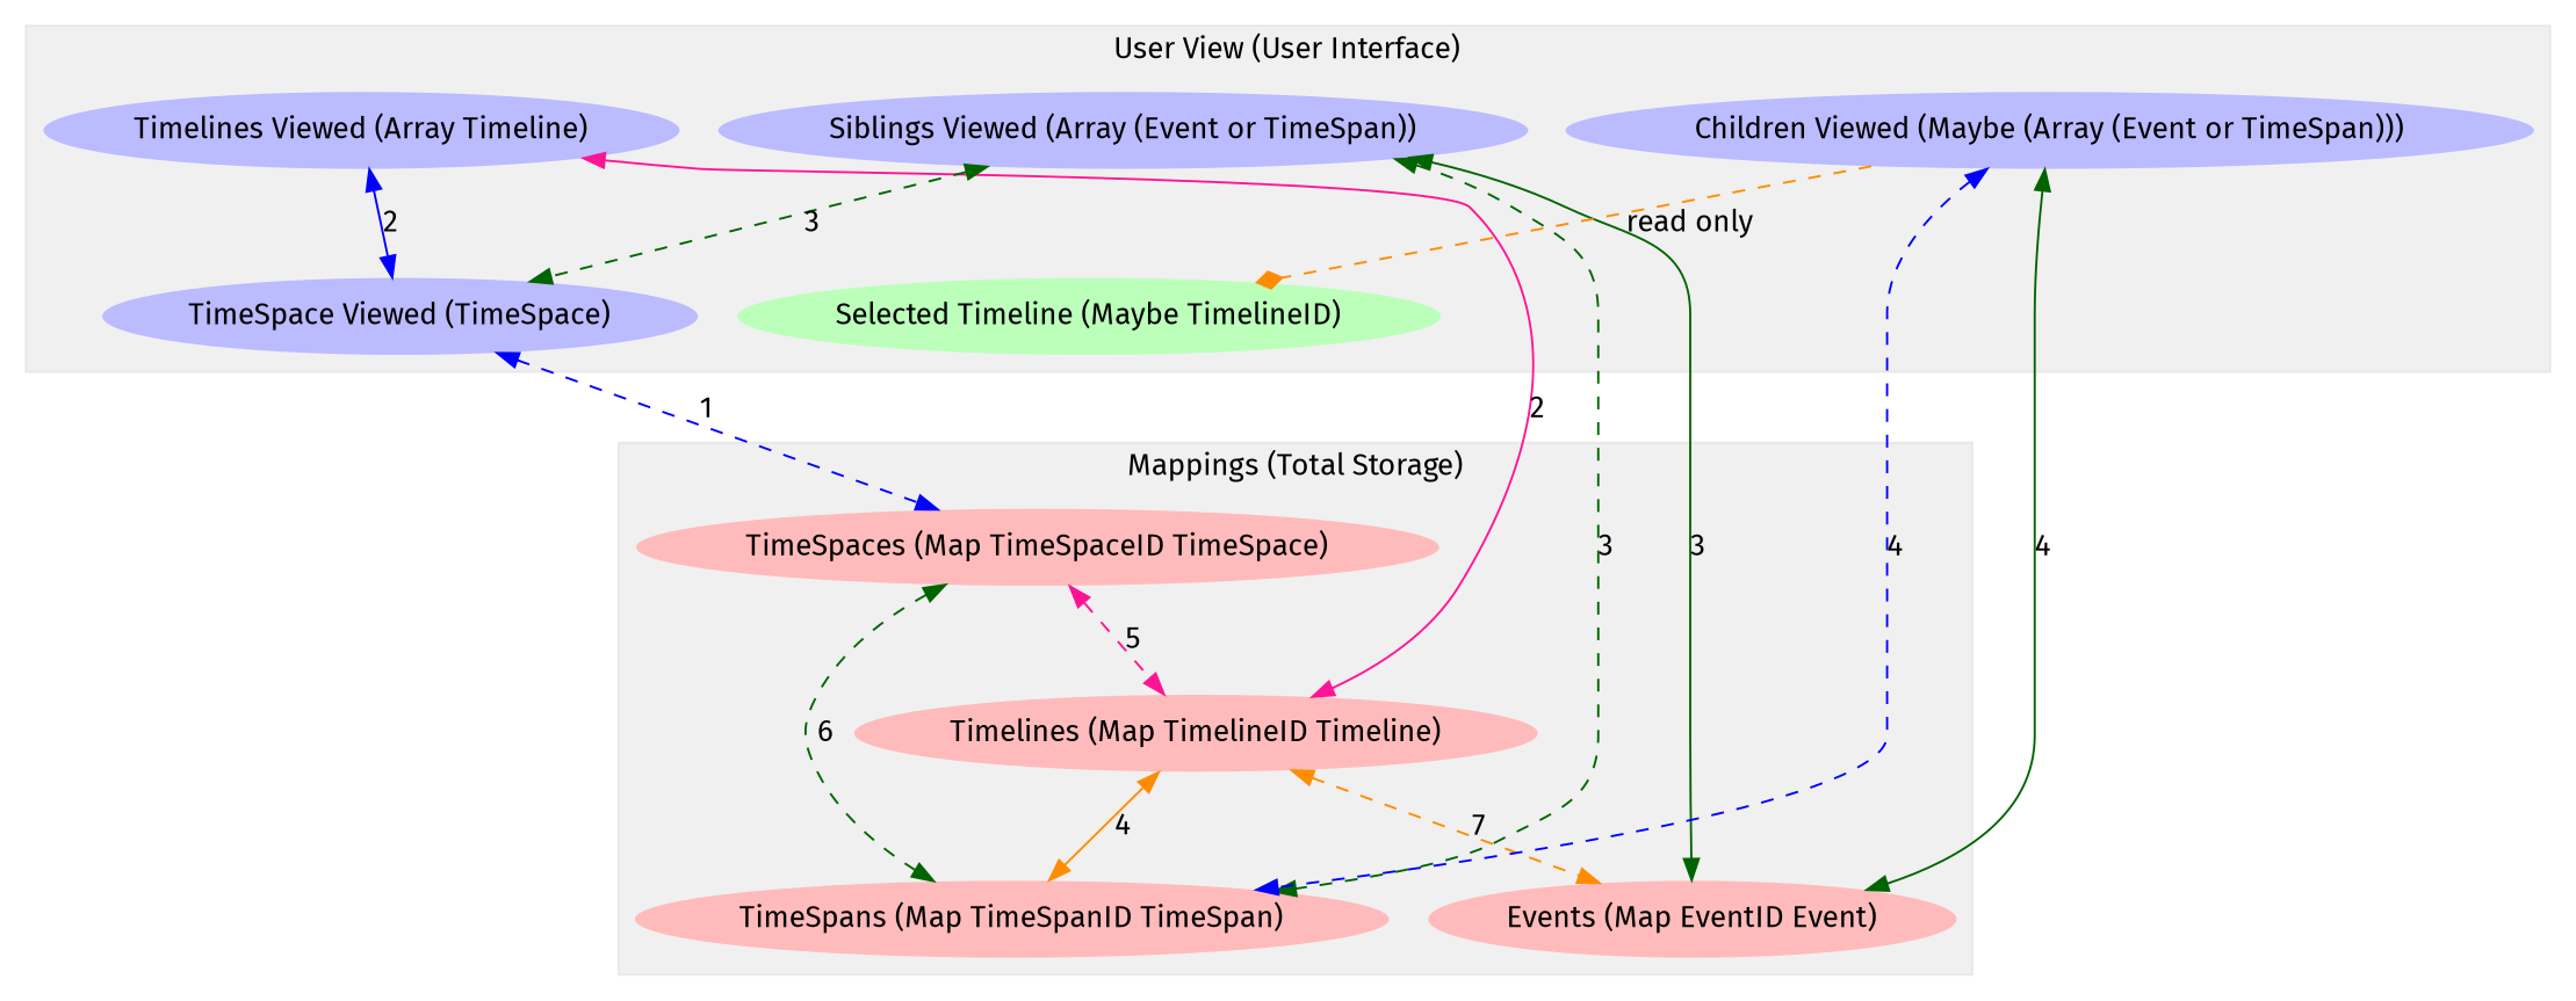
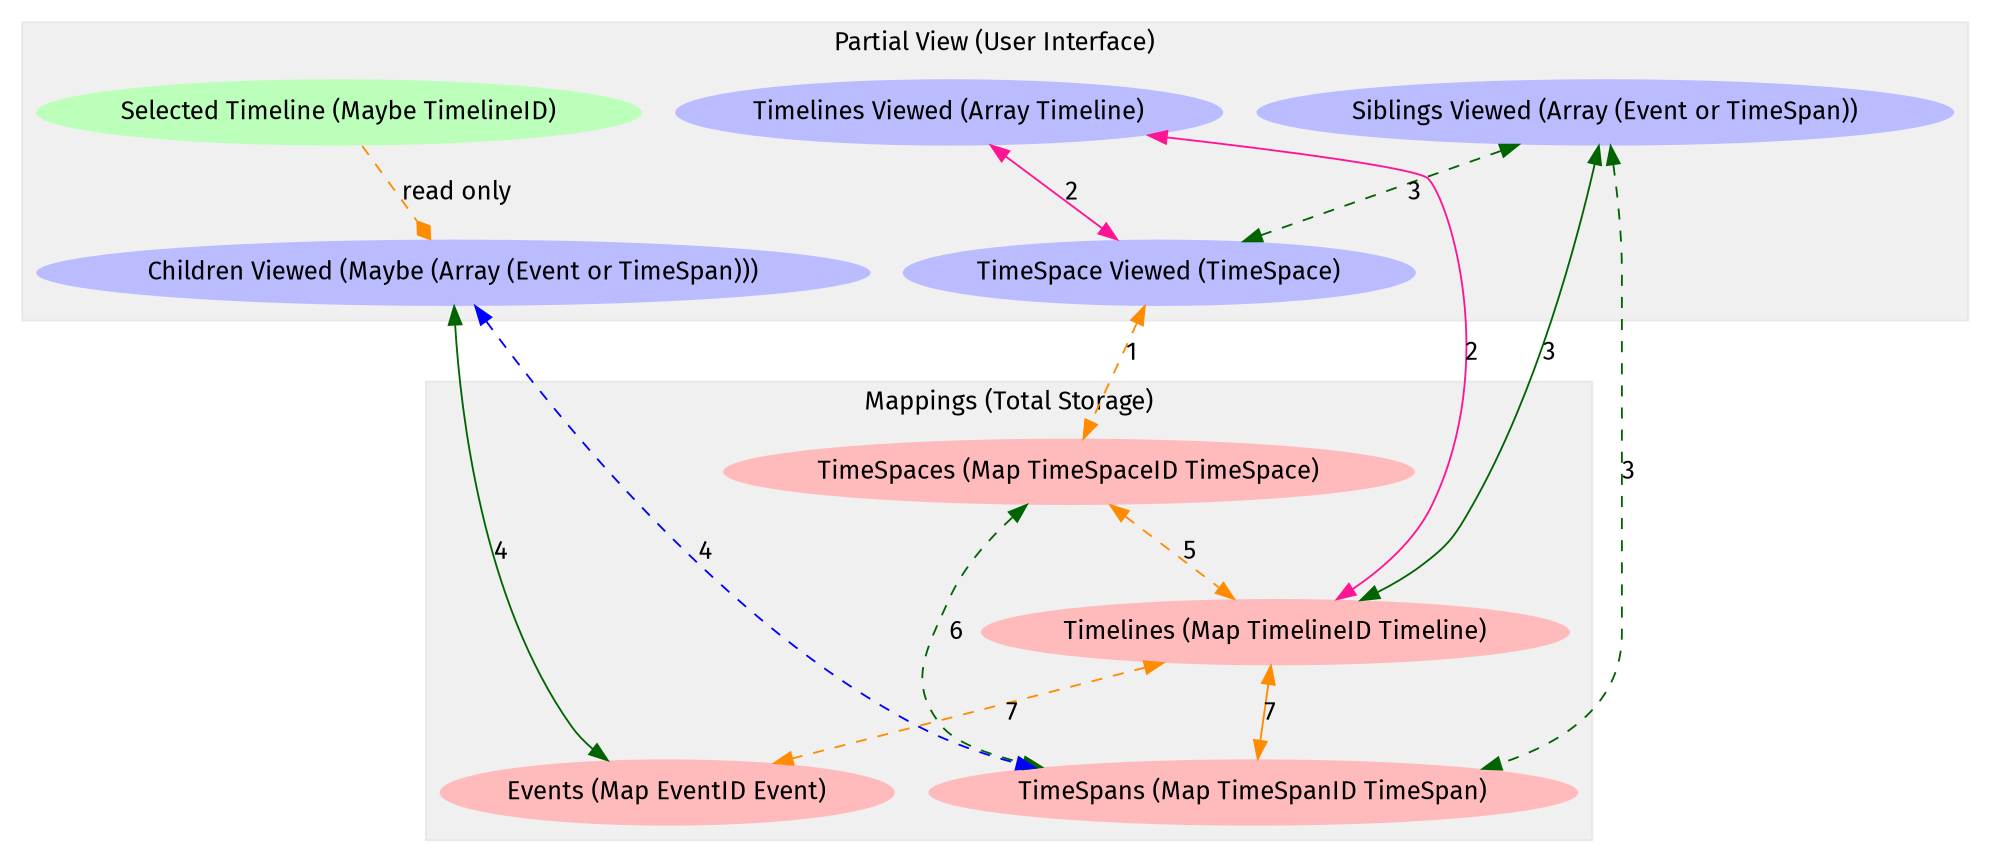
  digraph {
    fontname="Fira Sans"
    node [color=teal fillcolor="#ffbbbb" fontname="Fira Sans" penwidth=0 style=filled]
    edge [color=darkgreen dir=both fontname="Fira Sans" style=dashed]
    n1 [label="TimeSpaces (Map TimeSpaceID TimeSpace)"]
    n2 [color=black label="Timelines (Map TimelineID Timeline)"]
    n3 [color=red label="Events (Map EventID Event)"]
    n4 [color=red label="TimeSpans (Map TimeSpanID TimeSpan)"]
    n5 [fillcolor="#bbbbff" label="TimeSpace Viewed (TimeSpace)"]
    n6 [color=blue fillcolor="#bbbbff" label="Timelines Viewed (Array Timeline)"]
    n7 [fillcolor="#bbffbb" label="Selected Timeline (Maybe TimelineID)"]
    n8 [color=blue fillcolor="#bbbbff" label="Siblings Viewed (Array (Event or TimeSpan))"]
    n9 [color=blue fillcolor="#bbbbff" label="Children Viewed (Maybe (Array (Event or TimeSpan)))"]
    subgraph cluster_1 {
      color="#0000000F"
      label="Mappings (Total Storage)"
      style=filled
      n1
      n2
      n3
      n4
    }
    subgraph cluster_2 {
      color="#0000000F"
-     label="User View (User Interface)"
+     label="Partial View (User Interface)"
      style=filled
      n5
      n6
      n7
      n8
      n9
    }
-   n1 -> n2 [color=deeppink label=5]
+   n1 -> n2 [color=darkorange label=5]
    n1 -> n4 [label=6]
    n2 -> n3 [color=darkorange label=7]
-   n2 -> n4 [color=darkorange label=4 style=solid]
-   n5 -> n1 [color=blue label=1]
+   n2 -> n4 [color=darkorange label=7 style=solid]
+   n5 -> n1 [color=darkorange label=1]
    n6 -> n2 [color=deeppink label=2 style=solid]
-   n6 -> n5 [color=blue label=2 style=solid]
-   n9 -> n7 [arrowhead=diamond color=darkorange label="read only" dir=""]
-   n8 -> n3 [label=3 style=solid]
+   n6 -> n5 [color=deeppink label=2 style=solid]
+   n7 -> n9 [arrowhead=diamond color=darkorange label="read only" dir=""]
+   n8 -> n2 [label=3 style=solid]
    n8 -> n4 [label=3]
    n8 -> n5 [label=3]
    n9 -> n3 [label=4 style=solid]
    n9 -> n4 [color=blue label=4]
  }
